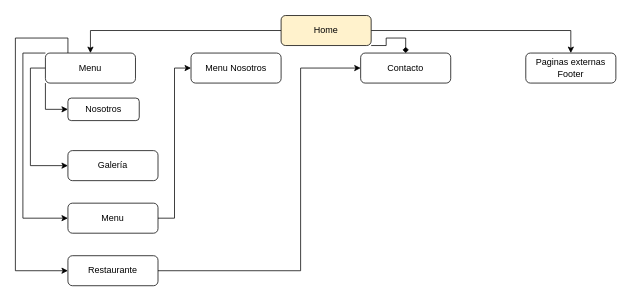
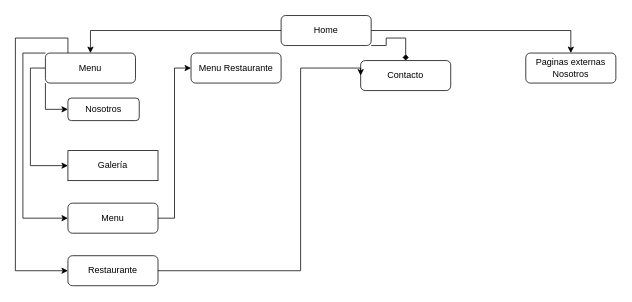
  <mxCell id="0" />
  <mxCell id="1" parent="0" />
  <mxCell id="2" style="edgeStyle=orthogonalEdgeStyle;rounded=0;orthogonalLoop=1;jettySize=auto;html=1;exitX=0;exitY=0.5;exitDx=0;exitDy=0;entryX=0.5;entryY=0;entryDx=0;entryDy=0;" edge="1" parent="1" source="5" target="10"><mxGeometry relative="1" as="geometry" /></mxCell>
  <mxCell id="3" style="edgeStyle=orthogonalEdgeStyle;rounded=0;orthogonalLoop=1;jettySize=auto;html=1;exitX=1;exitY=1;exitDx=0;exitDy=0;entryX=0.5;entryY=0;entryDx=0;entryDy=0;endArrow=diamond;" edge="1" parent="1" source="5" target="12"><mxGeometry relative="1" as="geometry"><Array as="points"><mxPoint x="514" y="60" /><mxPoint x="514" y="50" /><mxPoint x="540" y="50" /></Array></mxGeometry></mxCell>
  <mxCell id="4" style="edgeStyle=orthogonalEdgeStyle;rounded=0;orthogonalLoop=1;jettySize=auto;html=1;exitX=1;exitY=0.5;exitDx=0;exitDy=0;entryX=0.5;entryY=0;entryDx=0;entryDy=0;" edge="1" parent="1" source="5" target="13"><mxGeometry relative="1" as="geometry" /></mxCell>
- <mxCell id="5" value="Home" style="rounded=1;whiteSpace=wrap;html=1;fontSize=12;glass=0;strokeWidth=1;shadow=0;fillColor=#fff2cc;" parent="1" vertex="1"><mxGeometry x="374" y="20" width="120" height="40" as="geometry" /></mxCell>
+ <mxCell id="5" value="Home" style="rounded=1;whiteSpace=wrap;html=1;fontSize=12;glass=0;strokeWidth=1;shadow=0;" parent="1" vertex="1"><mxGeometry x="374" y="20" width="120" height="40" as="geometry" /></mxCell>
  <mxCell id="6" style="edgeStyle=orthogonalEdgeStyle;rounded=0;orthogonalLoop=1;jettySize=auto;html=1;exitX=0;exitY=1;exitDx=0;exitDy=0;entryX=0;entryY=0.5;entryDx=0;entryDy=0;" edge="1" parent="1" source="10" target="14"><mxGeometry relative="1" as="geometry" /></mxCell>
  <mxCell id="7" style="edgeStyle=orthogonalEdgeStyle;rounded=0;orthogonalLoop=1;jettySize=auto;html=1;exitX=0;exitY=0.5;exitDx=0;exitDy=0;entryX=0;entryY=0.5;entryDx=0;entryDy=0;" edge="1" parent="1" source="10" target="15"><mxGeometry relative="1" as="geometry" /></mxCell>
  <mxCell id="8" style="edgeStyle=orthogonalEdgeStyle;rounded=0;orthogonalLoop=1;jettySize=auto;html=1;exitX=0;exitY=0;exitDx=0;exitDy=0;entryX=0;entryY=0.5;entryDx=0;entryDy=0;" edge="1" parent="1" source="10" target="17"><mxGeometry relative="1" as="geometry"><Array as="points"><mxPoint x="30" y="70" /><mxPoint x="30" y="290" /></Array></mxGeometry></mxCell>
  <mxCell id="9" style="edgeStyle=orthogonalEdgeStyle;rounded=0;orthogonalLoop=1;jettySize=auto;html=1;exitX=0.25;exitY=0;exitDx=0;exitDy=0;entryX=0;entryY=0.5;entryDx=0;entryDy=0;" edge="1" parent="1" source="10" target="19"><mxGeometry relative="1" as="geometry"><Array as="points"><mxPoint x="90" y="50" /><mxPoint y="50" x="20" /><mxPoint y="360" x="20" /></Array></mxGeometry></mxCell>
  <mxCell id="10" value="Menu" style="rounded=1;whiteSpace=wrap;html=1;fontSize=12;glass=0;strokeWidth=1;shadow=0;" vertex="1" parent="1"><mxGeometry x="60" y="70" width="120" height="40" as="geometry" /></mxCell>
- <mxCell id="11" value="Menu Nosotros" style="rounded=1;whiteSpace=wrap;html=1;fontSize=12;glass=0;strokeWidth=1;shadow=0;" vertex="1" parent="1"><mxGeometry x="254" y="70" width="120" height="40" as="geometry" /></mxCell>
- <mxCell id="12" value="Contacto" style="rounded=1;whiteSpace=wrap;html=1;fontSize=12;glass=0;strokeWidth=1;shadow=0;" vertex="1" parent="1"><mxGeometry x="480" y="70" width="120" height="40" as="geometry" /></mxCell>
- <mxCell id="13" value="Paginas externas&lt;br&gt;Footer" style="rounded=1;whiteSpace=wrap;html=1;fontSize=12;glass=0;strokeWidth=1;shadow=0;" vertex="1" parent="1"><mxGeometry x="700" y="70" width="120" height="40" as="geometry" /></mxCell>
+ <mxCell id="11" value="Menu Restaurante" style="rounded=1;whiteSpace=wrap;html=1;fontSize=12;glass=0;strokeWidth=1;shadow=0;" vertex="1" parent="1"><mxGeometry x="254" y="70" width="120" height="40" as="geometry" /></mxCell>
+ <mxCell id="12" value="Contacto" style="rounded=1;whiteSpace=wrap;html=1;fontSize=12;glass=0;strokeWidth=1;shadow=0;" vertex="1" parent="1"><mxGeometry x="480" y="80" width="120" height="40" as="geometry" /></mxCell>
+ <mxCell id="13" value="Paginas externas&lt;br&gt;Nosotros" style="rounded=1;whiteSpace=wrap;html=1;fontSize=12;glass=0;strokeWidth=1;shadow=0;" vertex="1" parent="1"><mxGeometry x="700" y="70" width="120" height="40" as="geometry" /></mxCell>
  <mxCell id="14" value="Nosotros" style="rounded=1;whiteSpace=wrap;html=1;fontSize=12;glass=0;strokeWidth=1;shadow=0;" vertex="1" parent="1"><mxGeometry x="90" y="130" width="95" height="30" as="geometry" /></mxCell>
- <mxCell id="15" value="Galería" style="rounded=1;whiteSpace=wrap;html=1;fontSize=12;glass=0;strokeWidth=1;shadow=0;" vertex="1" parent="1"><mxGeometry x="90" y="200" width="120" height="40" as="geometry" /></mxCell>
+ <mxCell id="15" value="Galería" style="whiteSpace=wrap;html=1;fontSize=12;glass=0;strokeWidth=1;shadow=0;rounded=0;" vertex="1" parent="1"><mxGeometry x="90" y="200" width="120" height="40" as="geometry" /></mxCell>
  <mxCell id="16" style="edgeStyle=orthogonalEdgeStyle;rounded=0;orthogonalLoop=1;jettySize=auto;html=1;exitX=1;exitY=0.5;exitDx=0;exitDy=0;entryX=0;entryY=0.5;entryDx=0;entryDy=0;" edge="1" parent="1" source="17" target="11"><mxGeometry relative="1" as="geometry" /></mxCell>
  <mxCell id="17" value="Menu" style="rounded=1;whiteSpace=wrap;html=1;fontSize=12;glass=0;strokeWidth=1;shadow=0;" vertex="1" parent="1"><mxGeometry x="90" y="270" width="120" height="40" as="geometry" /></mxCell>
  <mxCell id="18" style="edgeStyle=orthogonalEdgeStyle;rounded=0;orthogonalLoop=1;jettySize=auto;html=1;exitX=1;exitY=0.5;exitDx=0;exitDy=0;entryX=0;entryY=0.5;entryDx=0;entryDy=0;" edge="1" parent="1" source="19" target="12"><mxGeometry relative="1" as="geometry"><Array as="points"><mxPoint x="400" y="360" /><mxPoint x="400" y="90" /></Array></mxGeometry></mxCell>
  <mxCell id="19" value="Restaurante" style="rounded=1;whiteSpace=wrap;html=1;fontSize=12;glass=0;strokeWidth=1;shadow=0;" vertex="1" parent="1"><mxGeometry x="90" y="340" width="120" height="40" as="geometry" /></mxCell>
